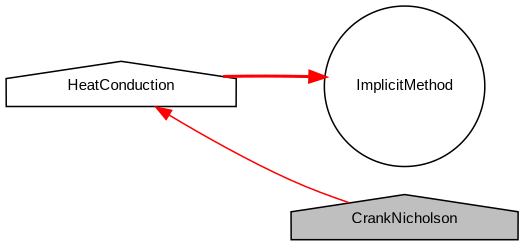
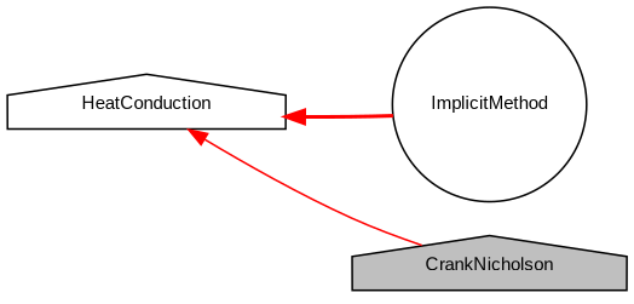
  digraph {
    fontname="Liberation Sans"
    rankdir=LR
    node [color=black fillcolor=white fontname="Liberation Sans" fontsize=10 shape=house style=filled]
    edge [color=red dir=back fontname="Liberation Sans" fontsize=10 labelfontname=Helvetica labelfontsize=10]
    n1 [fillcolor=grey75 fontcolor=black height=0.2 label=CrankNicholson width=0.4]
    n2 [height=0.2 label=ImplicitMethod shape=circle width=0.4]
    n3 [height=0.2 label=HeatConduction width=0.4]
    n3 -> n1 [style=solid]
-   n2 -> n3 [style=bold]
+   n3 -> n2 [style=bold]
  }
